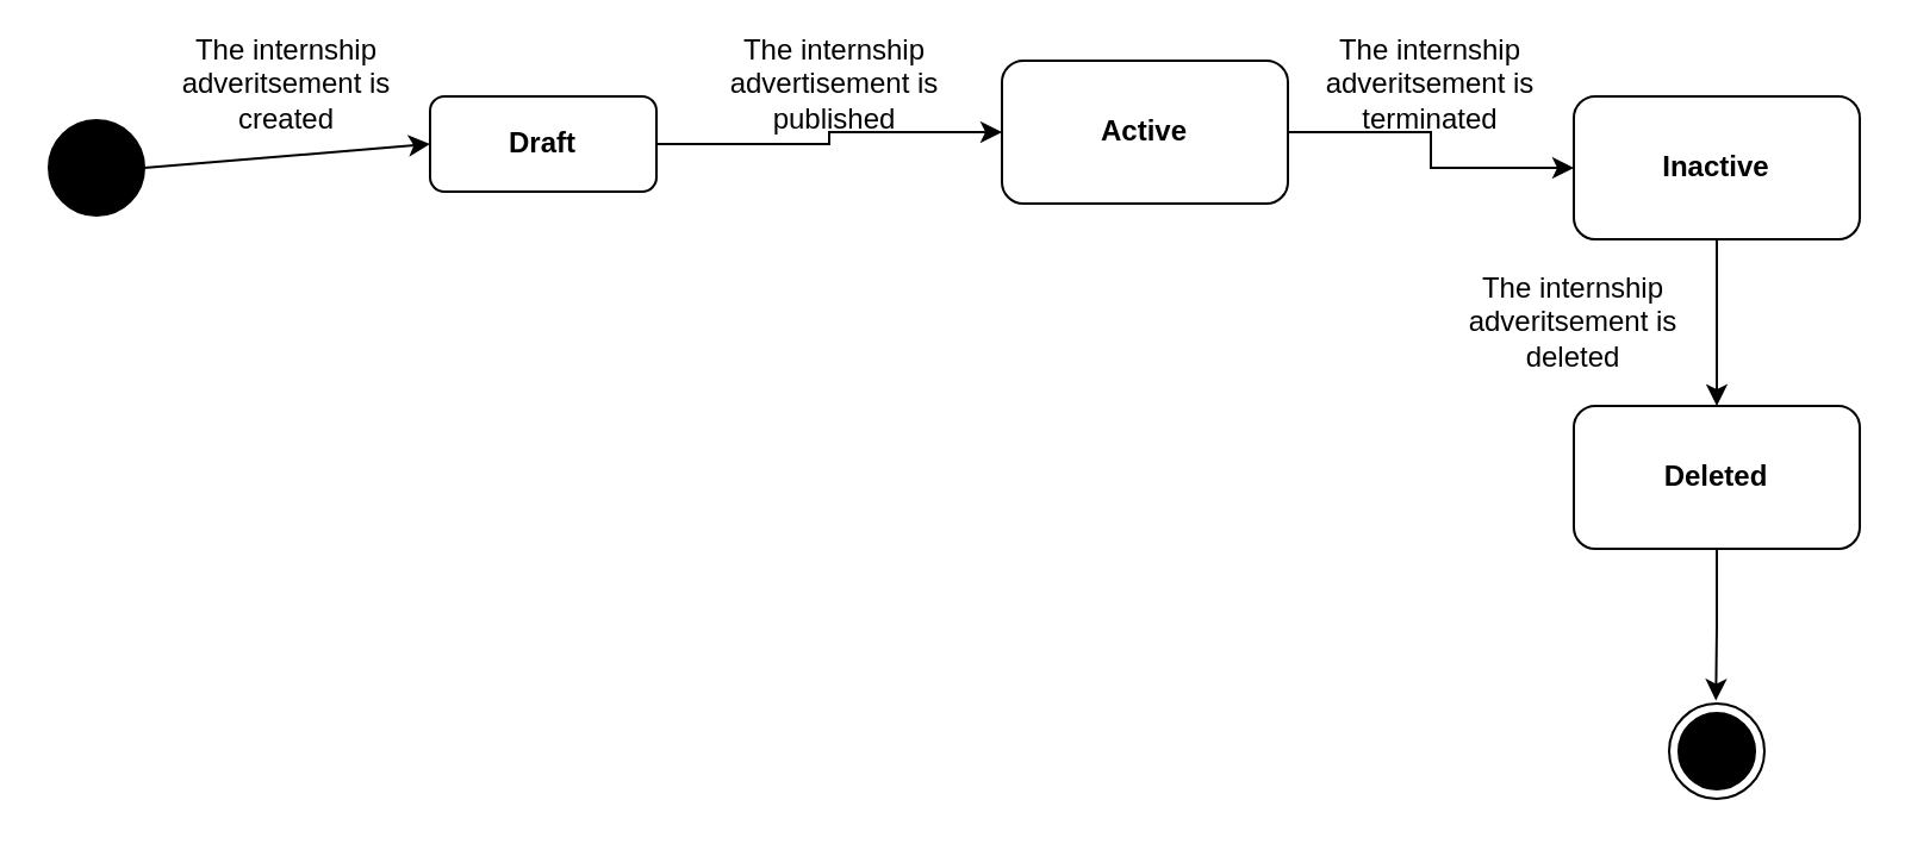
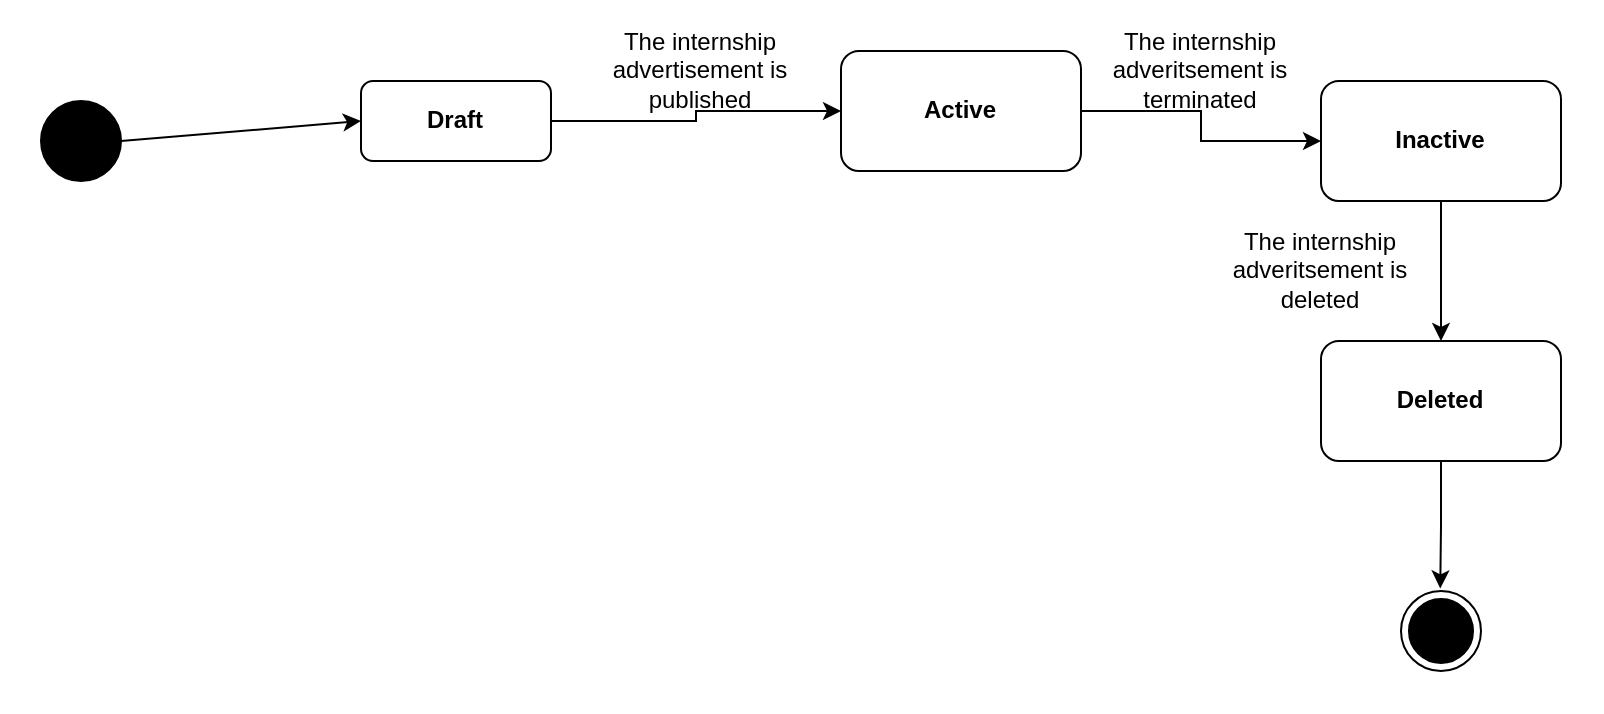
  <mxCell id="0" />
  <mxCell id="1" parent="0" />
  <mxCell id="2" value="" style="ellipse;whiteSpace=wrap;html=1;aspect=fixed;fillColor=#000000;" vertex="1" parent="1"><mxGeometry x="20" y="50" width="40" height="40" as="geometry" /></mxCell>
  <mxCell id="3" value="" style="endArrow=classic;html=1;rounded=0;exitX=1;exitY=0.5;exitDx=0;exitDy=0;entryX=0;entryY=0.5;entryDx=0;entryDy=0;" edge="1" parent="1" source="2" target="5"><mxGeometry width="50" height="50" relative="1" as="geometry"><mxPoint x="340" y="300" as="sourcePoint" /><mxPoint x="150" y="70" as="targetPoint" /></mxGeometry></mxCell>
  <mxCell id="4" style="edgeStyle=orthogonalEdgeStyle;rounded=0;orthogonalLoop=1;jettySize=auto;html=1;entryX=0;entryY=0.5;entryDx=0;entryDy=0;" edge="1" parent="1" source="5" target="7"><mxGeometry relative="1" as="geometry" /></mxCell>
  <mxCell id="5" value="&lt;b&gt;Draft&lt;/b&gt;" style="rounded=1;whiteSpace=wrap;html=1;" vertex="1" parent="1"><mxGeometry x="180" y="40" width="95" height="40" as="geometry" /></mxCell>
  <mxCell id="6" style="edgeStyle=orthogonalEdgeStyle;rounded=0;orthogonalLoop=1;jettySize=auto;html=1;entryX=0;entryY=0.5;entryDx=0;entryDy=0;" edge="1" parent="1" source="7" target="9"><mxGeometry relative="1" as="geometry" /></mxCell>
  <mxCell id="7" value="&lt;b&gt;Active&lt;/b&gt;" style="rounded=1;whiteSpace=wrap;html=1;" vertex="1" parent="1"><mxGeometry x="420" y="25" width="120" height="60" as="geometry" /></mxCell>
  <mxCell id="8" style="edgeStyle=orthogonalEdgeStyle;rounded=0;orthogonalLoop=1;jettySize=auto;html=1;" edge="1" parent="1" source="9" target="14"><mxGeometry relative="1" as="geometry" /></mxCell>
  <mxCell id="9" value="&lt;b&gt;Inactive&lt;/b&gt;" style="rounded=1;whiteSpace=wrap;html=1;" vertex="1" parent="1"><mxGeometry x="660" y="40" width="120" height="60" as="geometry" /></mxCell>
- <mxCell id="10" value="The internship adveritsement is created" style="text;html=1;align=center;verticalAlign=middle;whiteSpace=wrap;rounded=0;" vertex="1" parent="1"><mxGeometry x="70" y="20" width="100" height="30" as="geometry" /></mxCell>
  <mxCell id="11" value="The internship advertisement is published" style="text;html=1;align=center;verticalAlign=middle;whiteSpace=wrap;rounded=0;" vertex="1" parent="1"><mxGeometry x="300" y="20" width="100" height="30" as="geometry" /></mxCell>
  <mxCell id="12" value="The internship adveritsement is terminated" style="text;html=1;align=center;verticalAlign=middle;whiteSpace=wrap;rounded=0;" vertex="1" parent="1"><mxGeometry x="550" y="20" width="100" height="30" as="geometry" /></mxCell>
  <mxCell id="13" style="edgeStyle=orthogonalEdgeStyle;rounded=0;orthogonalLoop=1;jettySize=auto;html=1;entryX=0.491;entryY=-0.032;entryDx=0;entryDy=0;entryPerimeter=0;" edge="1" parent="1" source="14" target="17"><mxGeometry relative="1" as="geometry"><mxPoint x="720" y="290" as="targetPoint" /></mxGeometry></mxCell>
  <mxCell id="14" value="&lt;b&gt;Deleted&lt;/b&gt;" style="rounded=1;whiteSpace=wrap;html=1;" vertex="1" parent="1"><mxGeometry x="660" y="170" width="120" height="60" as="geometry" /></mxCell>
  <mxCell id="15" value="The internship adveritsement is deleted" style="text;html=1;align=center;verticalAlign=middle;whiteSpace=wrap;rounded=0;" vertex="1" parent="1"><mxGeometry x="610" y="120" width="100" height="30" as="geometry" /></mxCell>
  <mxCell id="16" value="" style="group" vertex="1" connectable="0" parent="1"><mxGeometry x="700" y="295" width="40" height="40" as="geometry" /></mxCell>
  <mxCell id="17" value="" style="ellipse;whiteSpace=wrap;html=1;aspect=fixed;" vertex="1" parent="16"><mxGeometry width="40" height="40" as="geometry" /></mxCell>
  <mxCell id="18" value="" style="ellipse;whiteSpace=wrap;html=1;aspect=fixed;fillColor=#000000;" vertex="1" parent="16"><mxGeometry x="4" y="4" width="32" height="32" as="geometry" /></mxCell>
